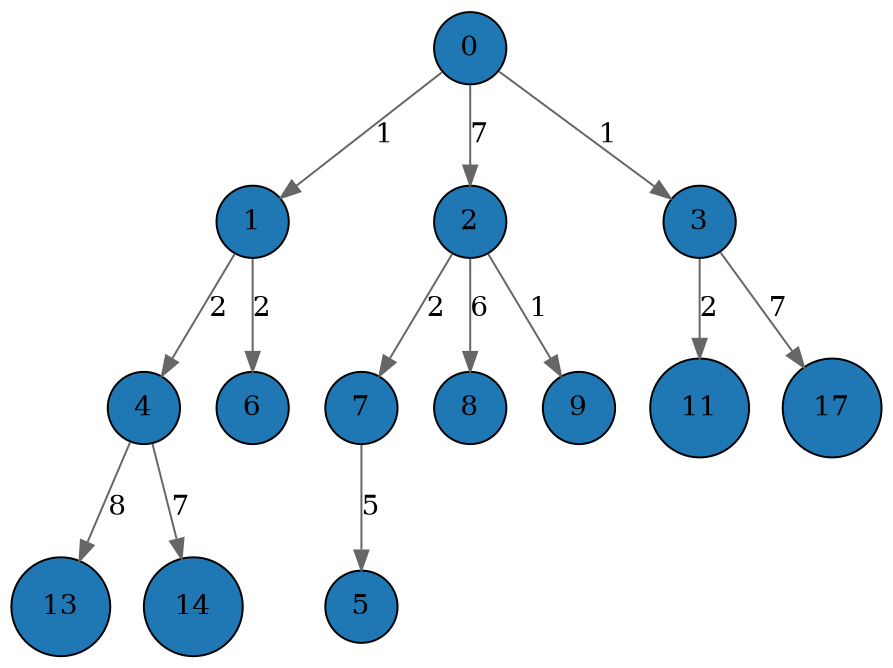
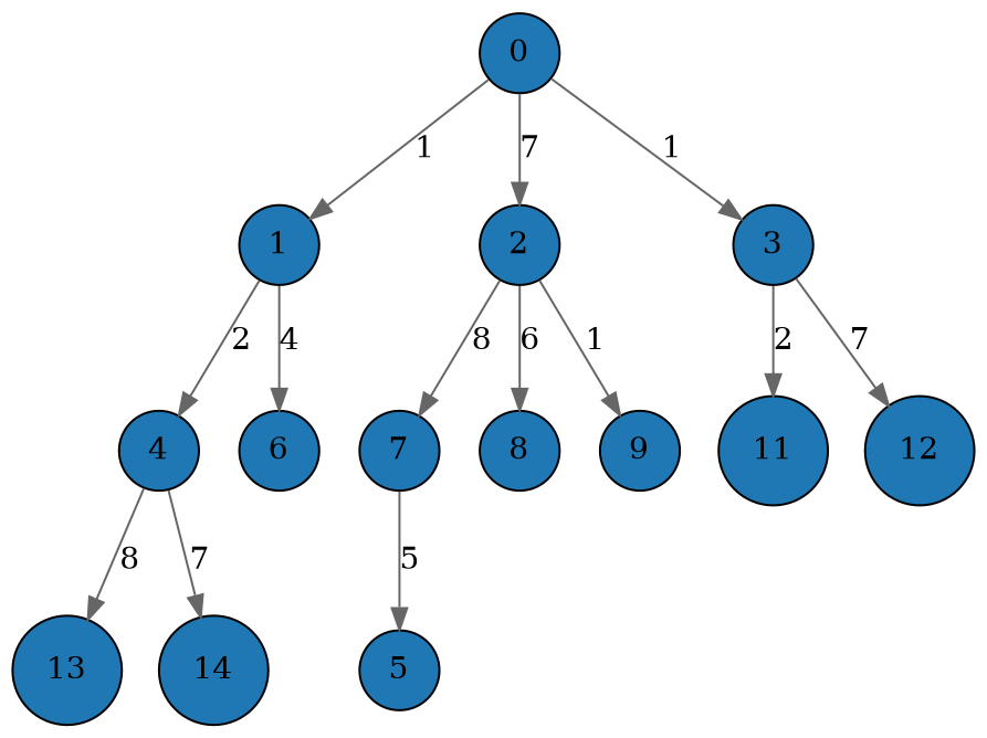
  digraph {
    bgcolor="#FFFFFF"
    splines=true
    node [fillcolor="#1f77b4" fontcolor="#000000" shape=circle style=filled]
    edge [color="#666666" fontcolor="#000000" penwidth=1]
    n1 [label=0 width=0.277778]
    n2 [label=1 width=0.277778]
    n3 [label=2 width=0.277778]
    n4 [label=3 width=0.277778]
    n5 [label=4 width=0.277778]
    n6 [label=6 width=0.277778]
    n7 [label=7 width=0.277778]
    n8 [label=8 width=0.277778]
    n9 [label=9 width=0.277778]
    n10 [label=11 width=0.277778]
-   n11 [label=17 width=0.277778]
+   n11 [label=12 width=0.277778]
    n12 [label=13 width=0.277778]
    n13 [label=14 width=0.277778]
    n14 [label=5 width=0.277778]
    n1 -> n2 [label=1]
    n1 -> n3 [label=7]
    n1 -> n4 [label=1]
    n2 -> n5 [label=2]
-   n2 -> n6 [label=2]
-   n3 -> n7 [label=2]
+   n2 -> n6 [label=4]
+   n3 -> n7 [label=8]
    n3 -> n8 [label=6]
    n3 -> n9 [label=1]
    n4 -> n10 [label=2]
    n4 -> n11 [label=7]
    n5 -> n12 [label=8]
    n5 -> n13 [label=7]
    n7 -> n14 [label=5]
  }
